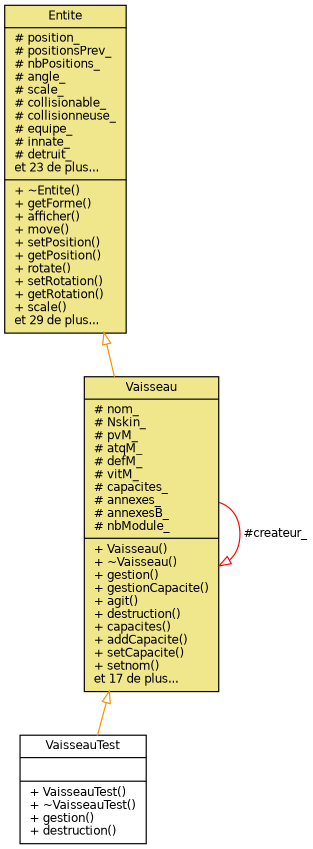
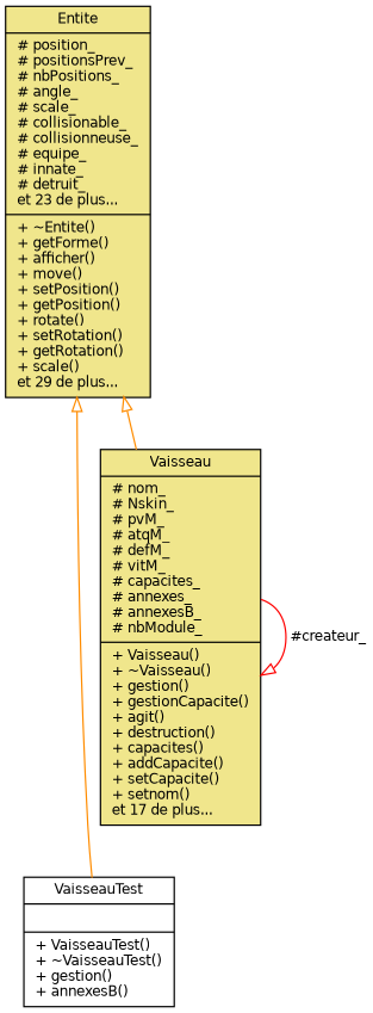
  digraph {
    fontname="DejaVu Sans"
    node [color=black fillcolor=khaki fontname="DejaVu Sans" fontsize=10 shape=record style=filled]
    edge [arrowtail=onormal color=darkorange dir=back fontname="DejaVu Sans" fontsize=10 labelfontname=Helvetica labelfontsize=10 style=solid]
-   n1 [fillcolor=white fontcolor=black height=0.2 label="{VaisseauTest\n||+ VaisseauTest()\l+ ~VaisseauTest()\l+ gestion()\l+ destruction()\l}" width=0.4]
+   n1 [fillcolor=white fontcolor=black height=0.2 label="{VaisseauTest\n||+ VaisseauTest()\l+ ~VaisseauTest()\l+ gestion()\l+ annexesB()\l}" width=0.4]
    n2 [height=0.2 label="{Vaisseau\n|# nom_\l# Nskin_\l# pvM_\l# atqM_\l# defM_\l# vitM_\l# capacites_\l# annexes_\l# annexesB_\l# nbModule_\l|+ Vaisseau()\l+ ~Vaisseau()\l+ gestion()\l+ gestionCapacite()\l+ agit()\l+ destruction()\l+ capacites()\l+ addCapacite()\l+ setCapacite()\l+ setnom()\let 17 de plus...\l}" width=0.4]
    n3 [height=0.2 label="{Entite\n|# position_\l# positionsPrev_\l# nbPositions_\l# angle_\l# scale_\l# collisionable_\l# collisionneuse_\l# equipe_\l# innate_\l# detruit_\let 23 de plus...\l|+ ~Entite()\l+ getForme()\l+ afficher()\l+ move()\l+ setPosition()\l+ getPosition()\l+ rotate()\l+ setRotation()\l+ getRotation()\l+ scale()\let 29 de plus...\l}" width=0.4]
-   n2 -> n1
+   n3 -> n1
    n2 -> n2 [arrowhead=onormal color=red label=" #createur_" arrowtail="" dir=""]
    n3 -> n2
  }
